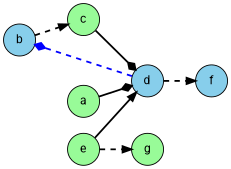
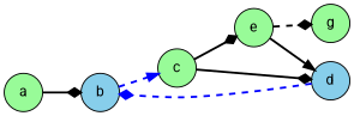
  digraph {
    fontname=Roboto
    rankdir=LR
    node [fillcolor=palegreen fontname=Roboto shape=circle style=filled]
    edge [arrowhead=diamond color=black dir=forward fontname=Roboto penwidth=2 style=dashed]
    b [fillcolor=skyblue]
    a
    c
    d [fillcolor=skyblue]
    e
-   f [fillcolor=skyblue]
    g
-   b -> c [arrowhead=normal]
-   a -> d [style=bold]
+   b -> c [arrowhead=normal color=blue]
+   a -> b [style=bold]
    c -> d [style=solid]
+   c -> e [style=solid]
    d -> b [color=blue]
-   d -> f [arrowhead=normal]
    e -> d [arrowhead=normal style=solid]
-   e -> g [arrowhead=normal]
+   e -> g
  }
